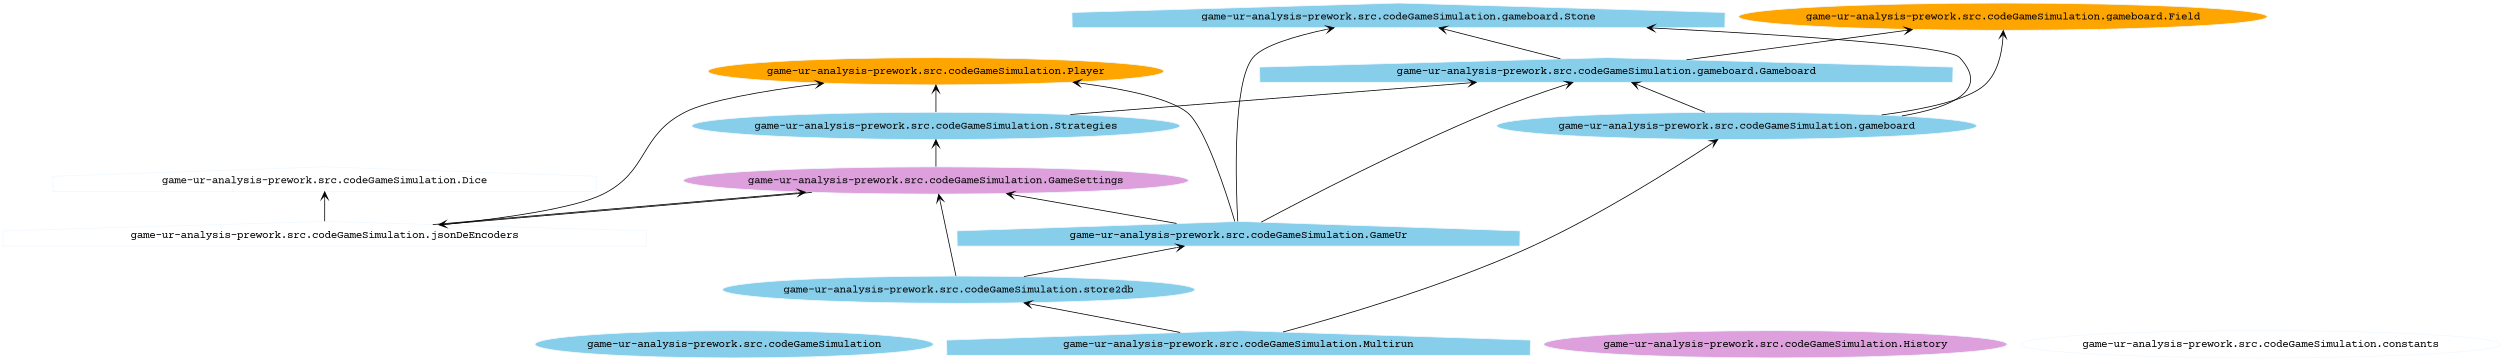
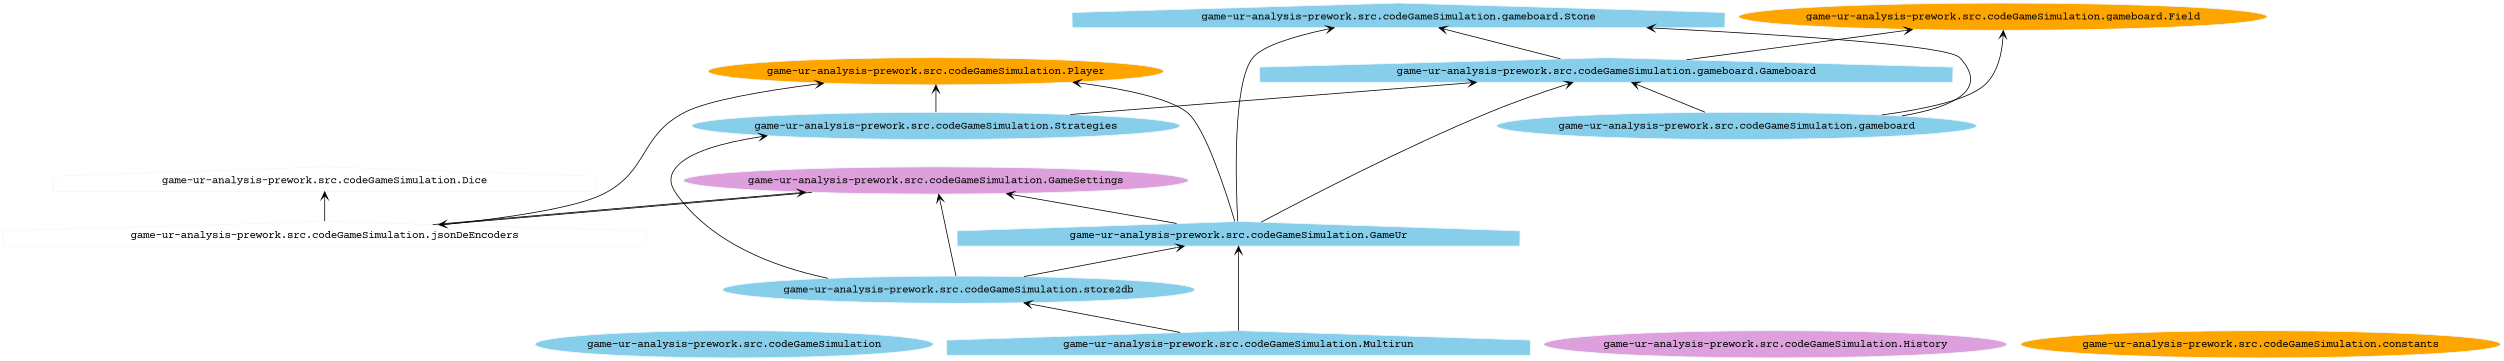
  digraph {
    fontname="Courier Prime"
    rankdir=BT
    node [color=aliceblue fillcolor=skyblue fontname="Courier Prime" shape=ellipse style=filled]
    edge [arrowhead=open arrowtail=none fontname="Courier Prime"]
    n1 [label="game-ur-analysis-prework.src.codeGameSimulation"]
    n2 [fillcolor=white label="game-ur-analysis-prework.src.codeGameSimulation.Dice" shape=house]
    n3 [fillcolor=plum label="game-ur-analysis-prework.src.codeGameSimulation.GameSettings"]
    n4 [label="game-ur-analysis-prework.src.codeGameSimulation.Strategies"]
    n5 [fillcolor=white label="game-ur-analysis-prework.src.codeGameSimulation.jsonDeEncoders" shape=house]
    n6 [fillcolor=orange label="game-ur-analysis-prework.src.codeGameSimulation.Player"]
    n7 [label="game-ur-analysis-prework.src.codeGameSimulation.gameboard.Gameboard" shape=house]
    n8 [label="game-ur-analysis-prework.src.codeGameSimulation.GameUr" shape=house]
    n9 [label="game-ur-analysis-prework.src.codeGameSimulation.gameboard.Stone" shape=house]
    n10 [fillcolor=orange label="game-ur-analysis-prework.src.codeGameSimulation.gameboard.Field"]
    n11 [fillcolor=plum label="game-ur-analysis-prework.src.codeGameSimulation.History"]
    n12 [label="game-ur-analysis-prework.src.codeGameSimulation.Multirun" shape=house]
    n13 [label="game-ur-analysis-prework.src.codeGameSimulation.store2db"]
-   n14 [fillcolor=white label="game-ur-analysis-prework.src.codeGameSimulation.constants"]
+   n14 [fillcolor=orange label="game-ur-analysis-prework.src.codeGameSimulation.constants"]
    n15 [label="game-ur-analysis-prework.src.codeGameSimulation.gameboard"]
-   n3 -> n4
+   n13 -> n4
    n3 -> n5
    n4 -> n6
    n4 -> n7
    n5 -> n2
    n5 -> n3
    n5 -> n6
    n7 -> n9
    n7 -> n10
    n8 -> n3
    n8 -> n6
    n8 -> n7
    n8 -> n9
-   n12 -> n15
+   n12 -> n8
    n12 -> n13
    n13 -> n3
    n13 -> n8
    n15 -> n7
    n15 -> n9
    n15 -> n10
  }
